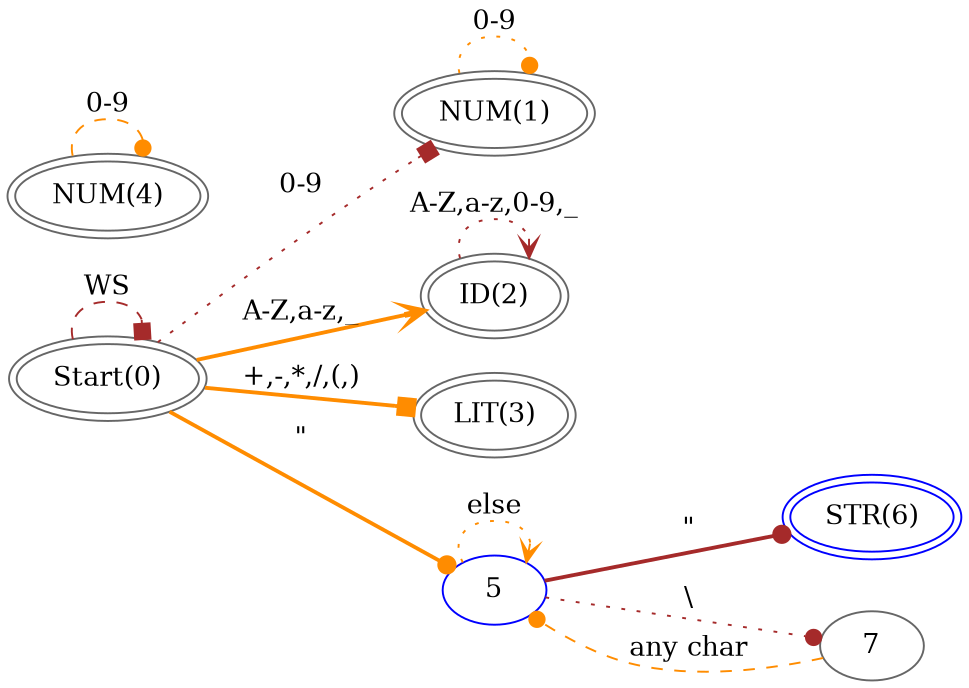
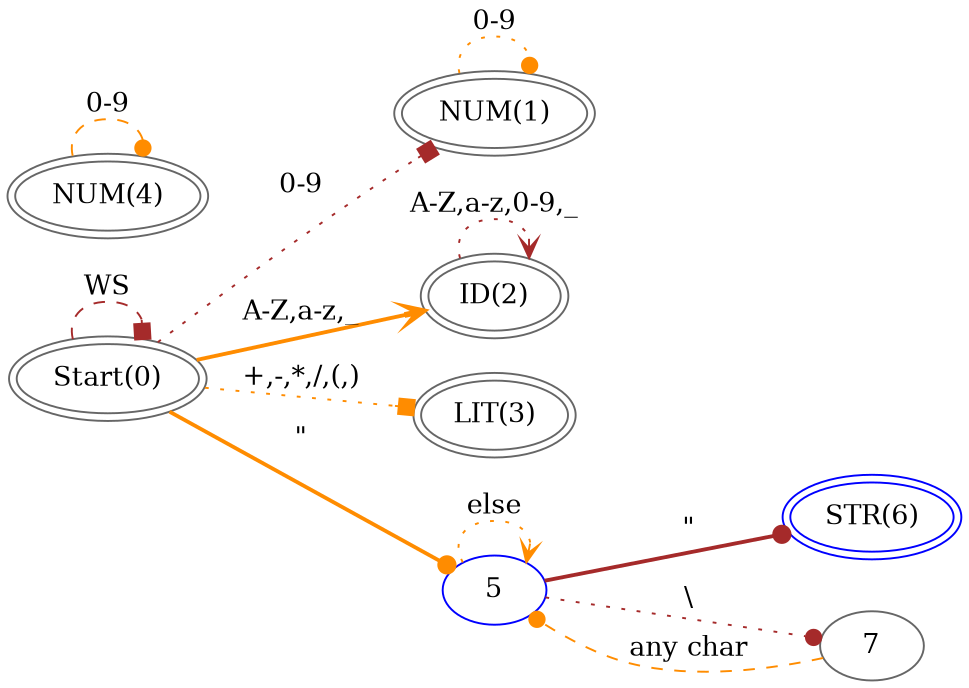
  digraph {
    rankdir=LR
    node [color=gray40 peripheries=2 shape=ellipse]
    edge [arrowhead=dot color=darkorange style=dotted]
    n1 [label="Start(0)"]
    n2 [label="NUM(1)"]
    n3 [label="ID(2)"]
    n4 [label="LIT(3)"]
    5 [color=blue peripheries=1]
    n6 [color=blue label="STR(6)"]
    7 [peripheries=1]
    n8 [label="NUM(4)"]
    n1 -> n1 [arrowhead=box color=brown label=WS style=dashed]
    n1 -> n2 [arrowhead=box color=brown label="0-9"]
    n1 -> n3 [arrowhead=vee label="A-Z,a-z,_" style=bold]
-   n1 -> n4 [arrowhead=box label="+,-,*,/,(,)" style=bold]
+   n1 -> n4 [arrowhead=box label="+,-,*,/,(,)"]
    n1 -> 5 [label="\"" style=bold]
    n2 -> n2 [label="0-9"]
    n3 -> n3 [arrowhead=vee color=brown label="A-Z,a-z,0-9,_"]
    5 -> 5 [arrowhead=vee label=else]
    5 -> n6 [color=brown label="\"" style=bold]
    5 -> 7 [color=brown label="\\"]
    7 -> 5 [label="any char" style=dashed]
    n8 -> n8 [label="0-9" style=dashed]
  }
